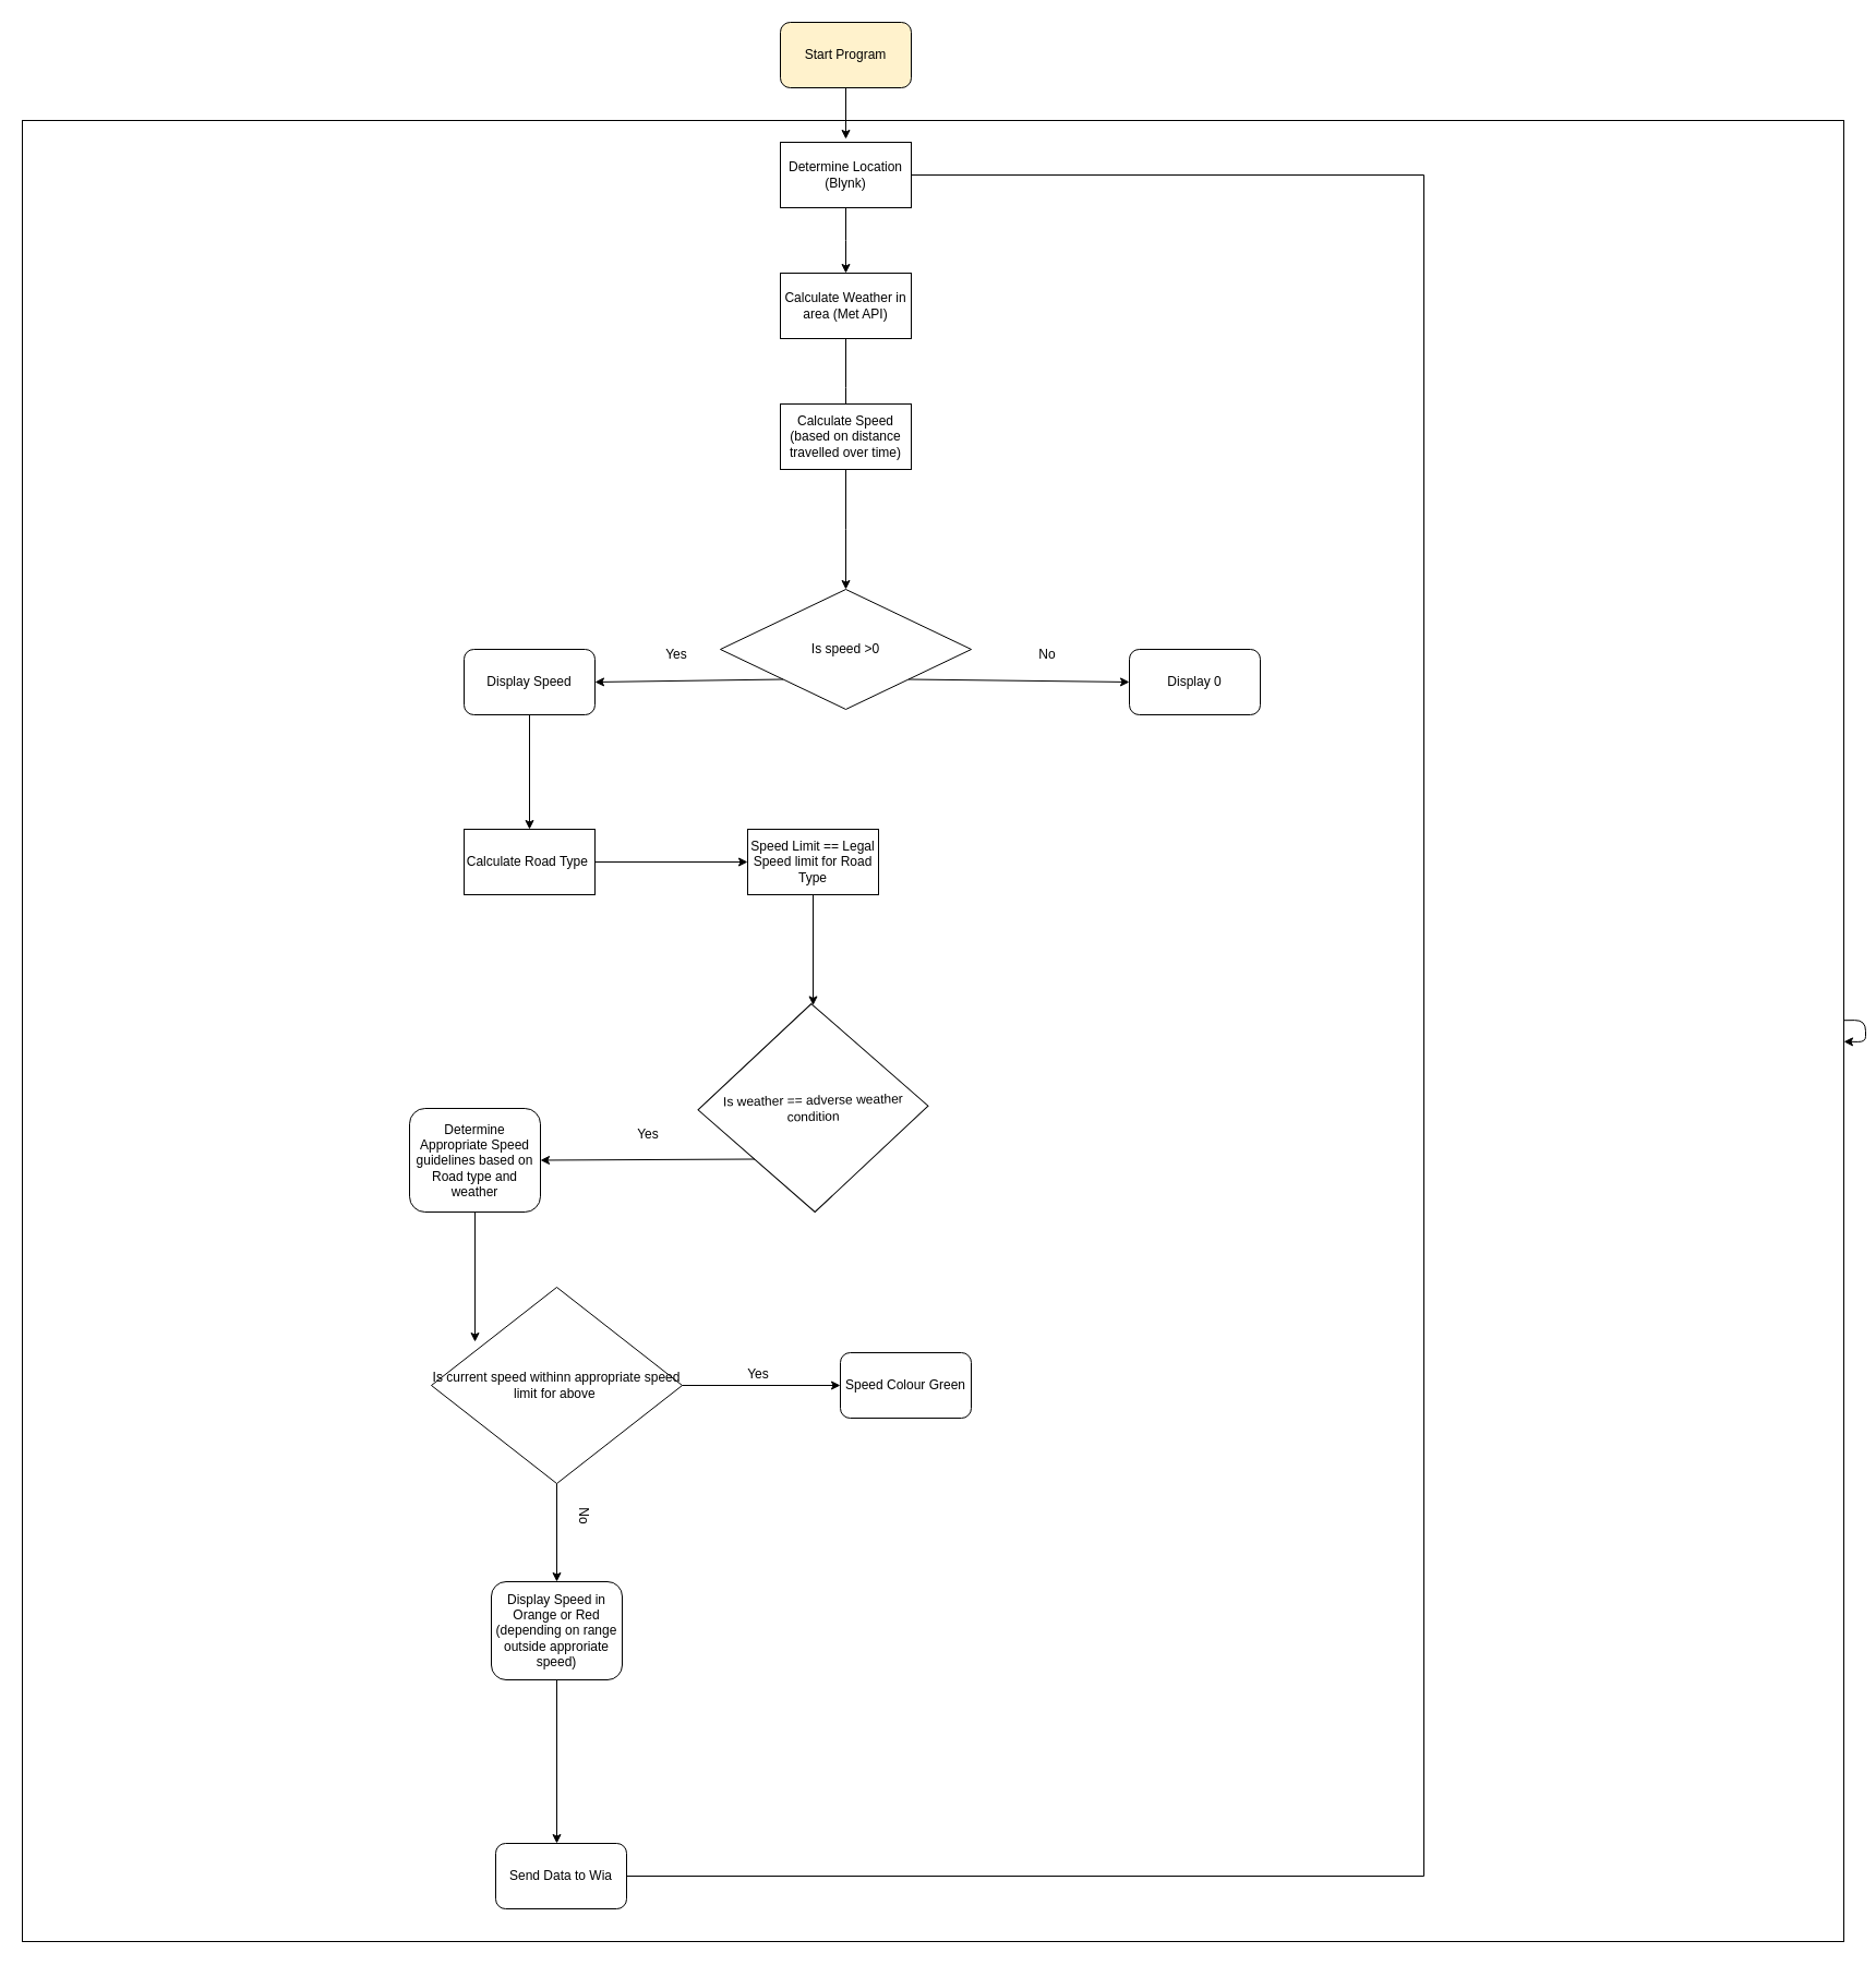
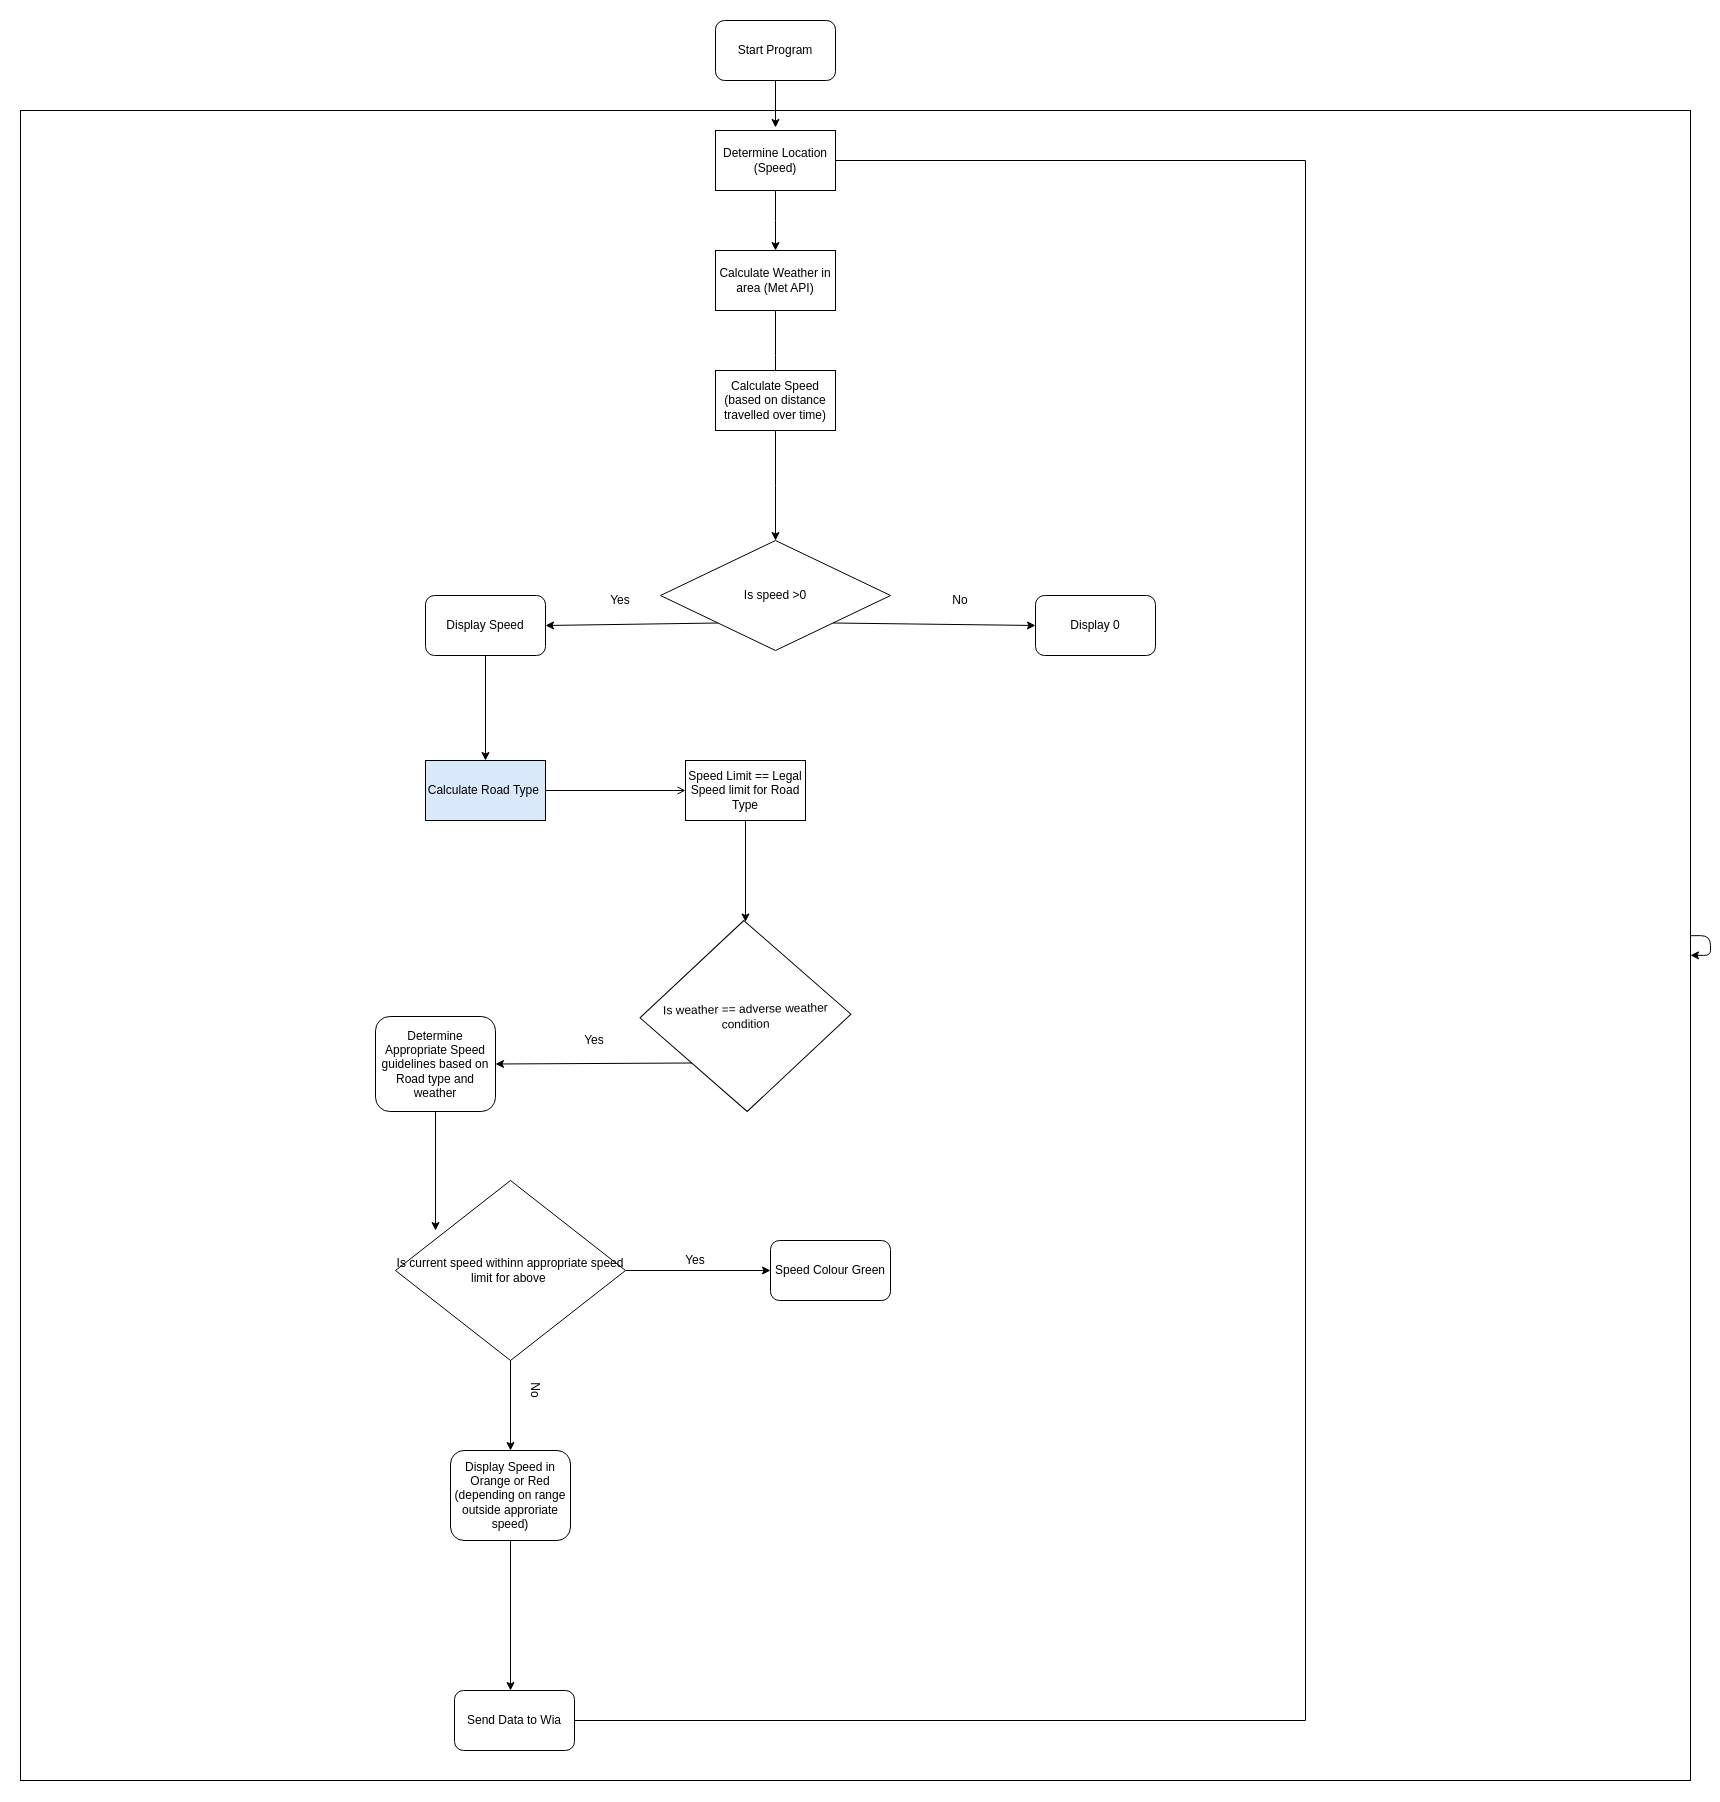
  <mxCell id="0" />
  <mxCell id="1" parent="0" />
  <mxCell id="2" value="" style="whiteSpace=wrap;html=1;aspect=fixed;" parent="1" vertex="1"><mxGeometry x="20" y="110" width="1670" height="1670" as="geometry" /></mxCell>
- <mxCell id="3" value="Start Program" style="rounded=1;whiteSpace=wrap;html=1;fillColor=#fff2cc;" parent="1" vertex="1"><mxGeometry x="715" y="20" width="120" height="60" as="geometry" /></mxCell>
+ <mxCell id="3" value="Start Program" style="rounded=1;whiteSpace=wrap;html=1;" parent="1" vertex="1"><mxGeometry x="715" y="20" width="120" height="60" as="geometry" /></mxCell>
  <mxCell id="4" value="" style="edgeStyle=orthogonalEdgeStyle;rounded=0;orthogonalLoop=1;jettySize=auto;html=1;" parent="1" source="5" edge="1"><mxGeometry relative="1" as="geometry"><mxPoint x="775" y="250" as="targetPoint" /></mxGeometry></mxCell>
- <mxCell id="5" value="Determine Location&lt;br&gt;(Blynk)" style="rounded=0;whiteSpace=wrap;html=1;" parent="1" vertex="1"><mxGeometry x="715" y="130" width="120" height="60" as="geometry" /></mxCell>
+ <mxCell id="5" value="Determine Location&lt;br&gt;(Speed)" style="rounded=0;whiteSpace=wrap;html=1;" parent="1" vertex="1"><mxGeometry x="715" y="130" width="120" height="60" as="geometry" /></mxCell>
  <mxCell id="6" value="" style="endArrow=classic;html=1;exitX=0.5;exitY=1;exitDx=0;exitDy=0;" parent="1" source="3" edge="1"><mxGeometry width="50" height="50" relative="1" as="geometry"><mxPoint x="745" y="130" as="sourcePoint" /><mxPoint x="775" y="127" as="targetPoint" /></mxGeometry></mxCell>
  <mxCell id="7" value="&lt;span style=&quot;white-space: normal&quot;&gt;Is speed &amp;gt;0&lt;/span&gt;" style="rhombus;whiteSpace=wrap;html=1;" parent="1" vertex="1"><mxGeometry x="660" y="540" width="230" height="110" as="geometry" /></mxCell>
  <mxCell id="8" value="" style="edgeStyle=orthogonalEdgeStyle;rounded=0;orthogonalLoop=1;jettySize=auto;html=1;" parent="1" source="9" target="17" edge="1"><mxGeometry relative="1" as="geometry" /></mxCell>
  <mxCell id="9" value="Display Speed" style="rounded=1;whiteSpace=wrap;html=1;" parent="1" vertex="1"><mxGeometry x="425" y="595" width="120" height="60" as="geometry" /></mxCell>
  <mxCell id="10" value="" style="endArrow=classic;html=1;exitX=0;exitY=1;exitDx=0;exitDy=0;entryX=1;entryY=0.5;entryDx=0;entryDy=0;" parent="1" source="7" target="9" edge="1"><mxGeometry width="50" height="50" relative="1" as="geometry"><mxPoint x="625" y="370" as="sourcePoint" /><mxPoint x="555" y="380" as="targetPoint" /></mxGeometry></mxCell>
  <mxCell id="11" value="Yes" style="text;html=1;strokeColor=none;fillColor=none;align=center;verticalAlign=middle;whiteSpace=wrap;rounded=0;rotation=0;" parent="1" vertex="1"><mxGeometry x="599.5" y="590" width="40" height="20" as="geometry" /></mxCell>
  <mxCell id="12" value="Display 0" style="rounded=1;whiteSpace=wrap;html=1;" parent="1" vertex="1"><mxGeometry x="1035" y="595" width="120" height="60" as="geometry" /></mxCell>
  <mxCell id="13" value="" style="endArrow=classic;html=1;exitX=1;exitY=1;exitDx=0;exitDy=0;entryX=0;entryY=0.5;entryDx=0;entryDy=0;" parent="1" source="7" target="12" edge="1"><mxGeometry width="50" height="50" relative="1" as="geometry"><mxPoint x="865" y="410" as="sourcePoint" /><mxPoint x="915" y="360" as="targetPoint" /></mxGeometry></mxCell>
  <mxCell id="14" value="" style="edgeStyle=orthogonalEdgeStyle;rounded=0;orthogonalLoop=1;jettySize=auto;html=1;" parent="1" source="15" edge="1"><mxGeometry relative="1" as="geometry"><mxPoint x="775" y="400" as="targetPoint" /></mxGeometry></mxCell>
  <mxCell id="15" value="Calculate Weather in area (Met API)" style="rounded=0;whiteSpace=wrap;html=1;" parent="1" vertex="1"><mxGeometry x="715" y="250" width="120" height="60" as="geometry" /></mxCell>
- <mxCell id="16" value="" style="edgeStyle=orthogonalEdgeStyle;rounded=0;orthogonalLoop=1;jettySize=auto;html=1;entryX=0;entryY=0.5;entryDx=0;entryDy=0;" parent="1" source="17" target="20" edge="1"><mxGeometry relative="1" as="geometry"><mxPoint x="625" y="790" as="targetPoint" /></mxGeometry></mxCell>
- <mxCell id="17" value="Calculate Road Type&amp;nbsp;" style="rounded=0;whiteSpace=wrap;html=1;" parent="1" vertex="1"><mxGeometry x="425" y="760" width="120" height="60" as="geometry" /></mxCell>
+ <mxCell id="16" value="" style="edgeStyle=orthogonalEdgeStyle;rounded=0;orthogonalLoop=1;jettySize=auto;html=1;entryX=0;entryY=0.5;entryDx=0;entryDy=0;endArrow=open;" parent="1" source="17" target="20" edge="1"><mxGeometry relative="1" as="geometry"><mxPoint x="625" y="790" as="targetPoint" /></mxGeometry></mxCell>
+ <mxCell id="17" value="Calculate Road Type&amp;nbsp;" style="rounded=0;whiteSpace=wrap;html=1;fillColor=#dae8fc;" parent="1" vertex="1"><mxGeometry x="425" y="760" width="120" height="60" as="geometry" /></mxCell>
  <mxCell id="18" value="Is weather == adverse weather condition" style="rhombus;whiteSpace=wrap;html=1;rotation=-1;" parent="1" vertex="1"><mxGeometry x="639.5" y="920" width="211" height="191" as="geometry" /></mxCell>
  <mxCell id="19" value="" style="edgeStyle=orthogonalEdgeStyle;rounded=0;orthogonalLoop=1;jettySize=auto;html=1;" parent="1" source="20" target="18" edge="1"><mxGeometry relative="1" as="geometry" /></mxCell>
  <mxCell id="20" value="Speed Limit == Legal Speed limit for Road Type" style="rounded=0;whiteSpace=wrap;html=1;" parent="1" vertex="1"><mxGeometry x="685" y="760" width="120" height="60" as="geometry" /></mxCell>
  <mxCell id="21" value="No" style="text;html=1;strokeColor=none;fillColor=none;align=center;verticalAlign=middle;whiteSpace=wrap;rounded=0;rotation=0;" parent="1" vertex="1"><mxGeometry x="940" y="585" width="40" height="30" as="geometry" /></mxCell>
  <mxCell id="22" value="" style="edgeStyle=orthogonalEdgeStyle;rounded=0;orthogonalLoop=1;jettySize=auto;html=1;" parent="1" source="23" edge="1"><mxGeometry relative="1" as="geometry"><mxPoint x="775" y="540" as="targetPoint" /></mxGeometry></mxCell>
  <mxCell id="23" value="Calculate Speed (based on distance travelled over time)" style="rounded=0;whiteSpace=wrap;html=1;" parent="1" vertex="1"><mxGeometry x="715" y="370" width="120" height="60" as="geometry" /></mxCell>
  <mxCell id="24" style="edgeStyle=orthogonalEdgeStyle;rounded=0;orthogonalLoop=1;jettySize=auto;html=1;entryX=0.174;entryY=0.278;entryDx=0;entryDy=0;entryPerimeter=0;" parent="1" source="25" target="28" edge="1"><mxGeometry relative="1" as="geometry" /></mxCell>
  <mxCell id="25" value="Determine Appropriate Speed guidelines based on Road type and weather" style="rounded=1;whiteSpace=wrap;html=1;" parent="1" vertex="1"><mxGeometry x="375" y="1016" width="120" height="95" as="geometry" /></mxCell>
  <mxCell id="26" value="" style="endArrow=classic;html=1;exitX=0;exitY=1;exitDx=0;exitDy=0;entryX=1;entryY=0.5;entryDx=0;entryDy=0;" parent="1" target="25" edge="1"><mxGeometry width="50" height="50" relative="1" as="geometry"><mxPoint x="691.5" y="1062.5" as="sourcePoint" /><mxPoint x="529" y="820" as="targetPoint" /></mxGeometry></mxCell>
  <mxCell id="27" value="Yes" style="text;html=1;strokeColor=none;fillColor=none;align=center;verticalAlign=middle;whiteSpace=wrap;rounded=0;rotation=0;" parent="1" vertex="1"><mxGeometry x="573.5" y="1030" width="40" height="20" as="geometry" /></mxCell>
  <mxCell id="28" value="Is current speed withinn appropriate speed limit for above&amp;nbsp;" style="rhombus;whiteSpace=wrap;html=1;" parent="1" vertex="1"><mxGeometry x="395" y="1180" width="230" height="180" as="geometry" /></mxCell>
  <mxCell id="29" value="" style="endArrow=classic;html=1;entryX=0;entryY=0.5;entryDx=0;entryDy=0;" parent="1" target="30" edge="1"><mxGeometry width="50" height="50" relative="1" as="geometry"><mxPoint x="625" y="1270" as="sourcePoint" /><mxPoint x="755" y="1270" as="targetPoint" /></mxGeometry></mxCell>
  <mxCell id="30" value="Speed Colour Green" style="rounded=1;whiteSpace=wrap;html=1;" parent="1" vertex="1"><mxGeometry x="770" y="1240" width="120" height="60" as="geometry" /></mxCell>
  <mxCell id="31" value="Yes" style="text;html=1;strokeColor=none;fillColor=none;align=center;verticalAlign=middle;whiteSpace=wrap;rounded=0;" parent="1" vertex="1"><mxGeometry x="675" y="1250" width="40" height="20" as="geometry" /></mxCell>
  <mxCell id="32" value="" style="endArrow=classic;html=1;exitX=0.5;exitY=1;exitDx=0;exitDy=0;" parent="1" source="28" edge="1"><mxGeometry width="50" height="50" relative="1" as="geometry"><mxPoint x="375" y="1430" as="sourcePoint" /><mxPoint x="510" y="1450" as="targetPoint" /></mxGeometry></mxCell>
  <mxCell id="33" value="No" style="text;html=1;strokeColor=none;fillColor=none;align=center;verticalAlign=middle;whiteSpace=wrap;rounded=0;rotation=90;" parent="1" vertex="1"><mxGeometry x="515" y="1380" width="40" height="20" as="geometry" /></mxCell>
  <mxCell id="34" value="" style="edgeStyle=orthogonalEdgeStyle;rounded=0;orthogonalLoop=1;jettySize=auto;html=1;entryX=1;entryY=0.5;entryDx=0;entryDy=0;exitX=1;exitY=0.5;exitDx=0;exitDy=0;endArrow=none;" parent="1" source="37" target="5" edge="1"><mxGeometry relative="1" as="geometry"><mxPoint x="650" y="1495" as="targetPoint" /><Array as="points"><mxPoint x="1305" y="1720" /><mxPoint x="1305" y="160" /></Array></mxGeometry></mxCell>
  <mxCell id="35" value="Display Speed in Orange or Red (depending on range outside approriate speed)" style="rounded=1;whiteSpace=wrap;html=1;" parent="1" vertex="1"><mxGeometry x="450" y="1450" width="120" height="90" as="geometry" /></mxCell>
  <mxCell id="36" value="" style="endArrow=classic;html=1;exitX=0.5;exitY=1;exitDx=0;exitDy=0;" parent="1" source="35" edge="1"><mxGeometry width="50" height="50" relative="1" as="geometry"><mxPoint x="490" y="1700" as="sourcePoint" /><mxPoint x="510" y="1690" as="targetPoint" /></mxGeometry></mxCell>
  <mxCell id="37" value="Send Data to Wia" style="rounded=1;whiteSpace=wrap;html=1;" parent="1" vertex="1"><mxGeometry x="454" y="1690" width="120" height="60" as="geometry" /></mxCell>
  <mxCell id="38" value="" style="endArrow=classic;html=1;" parent="1" source="2" target="2" edge="1"><mxGeometry width="50" height="50" relative="1" as="geometry"><mxPoint x="569.5" y="1510" as="sourcePoint" /><mxPoint x="615" y="1460" as="targetPoint" /></mxGeometry></mxCell>
